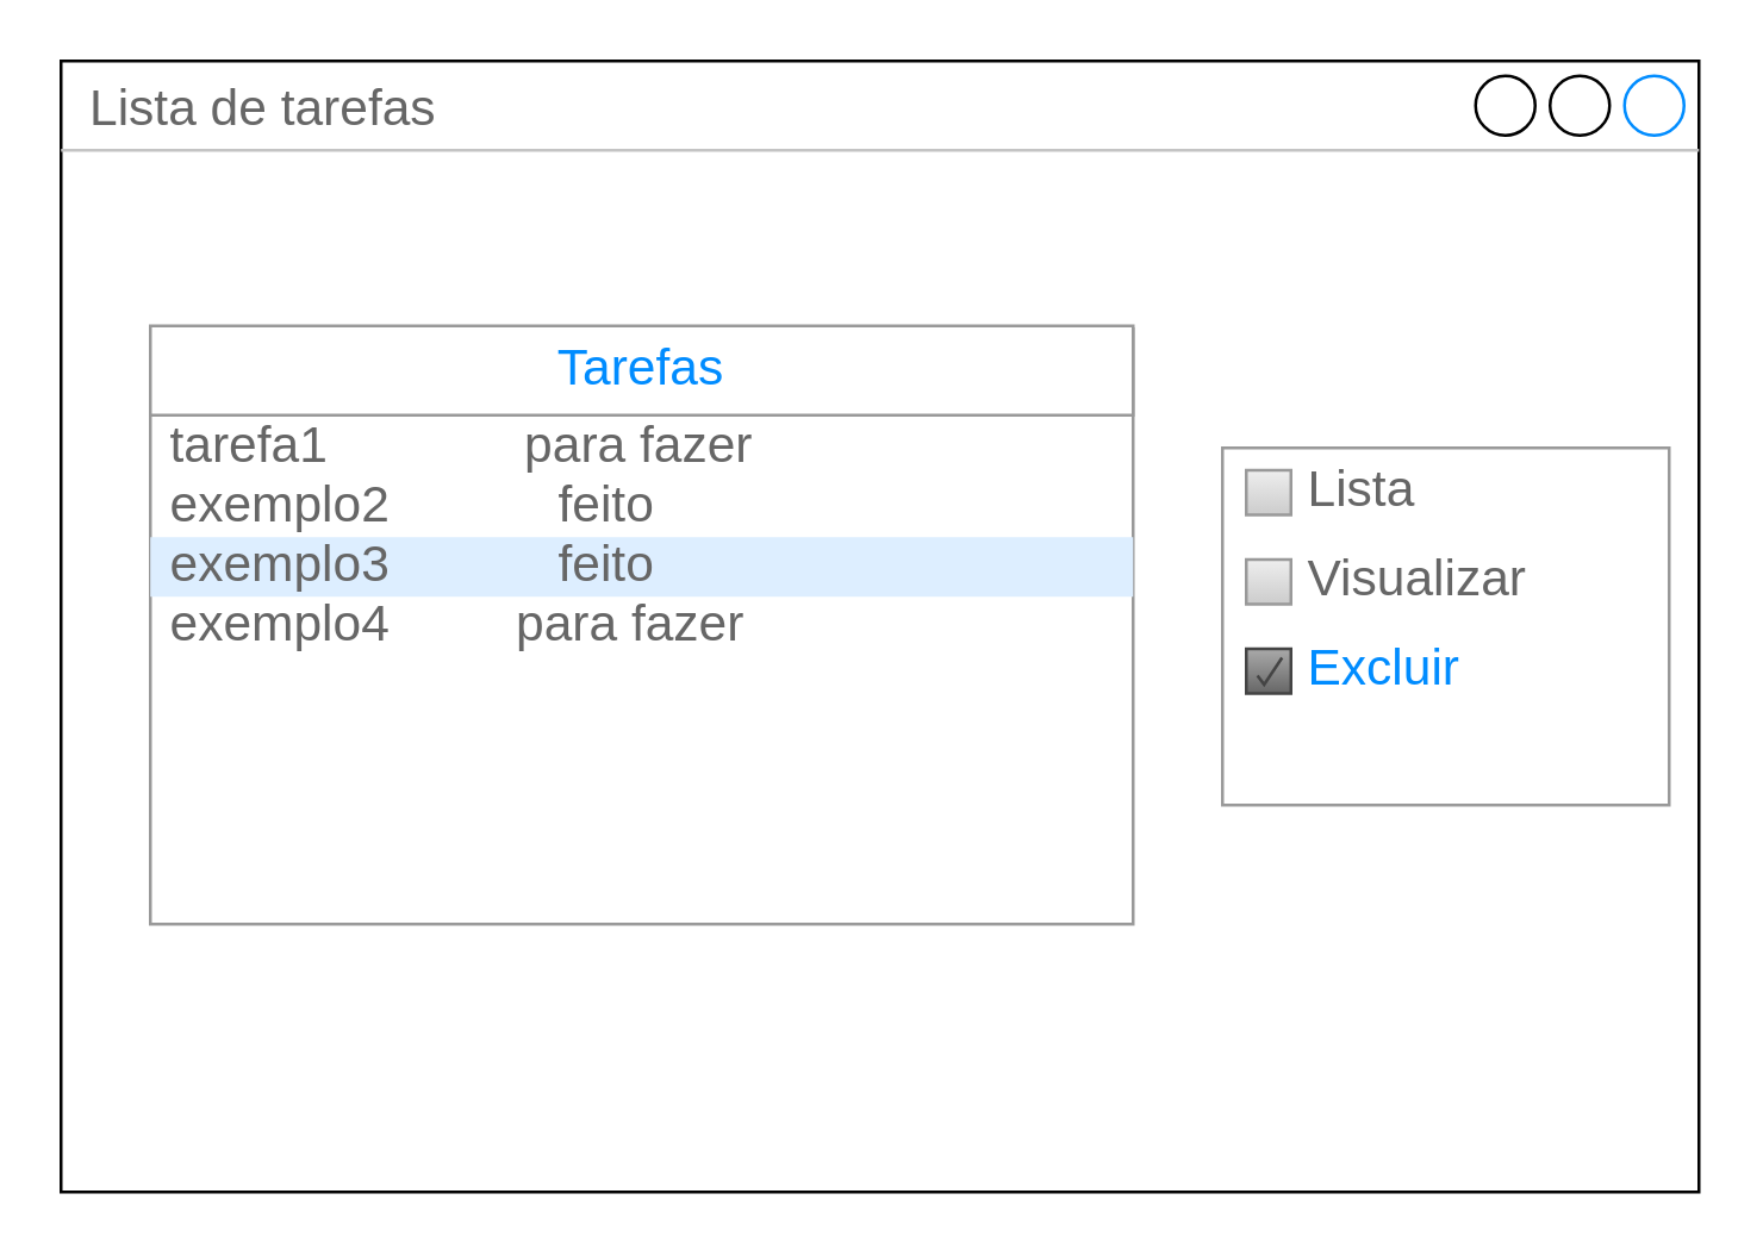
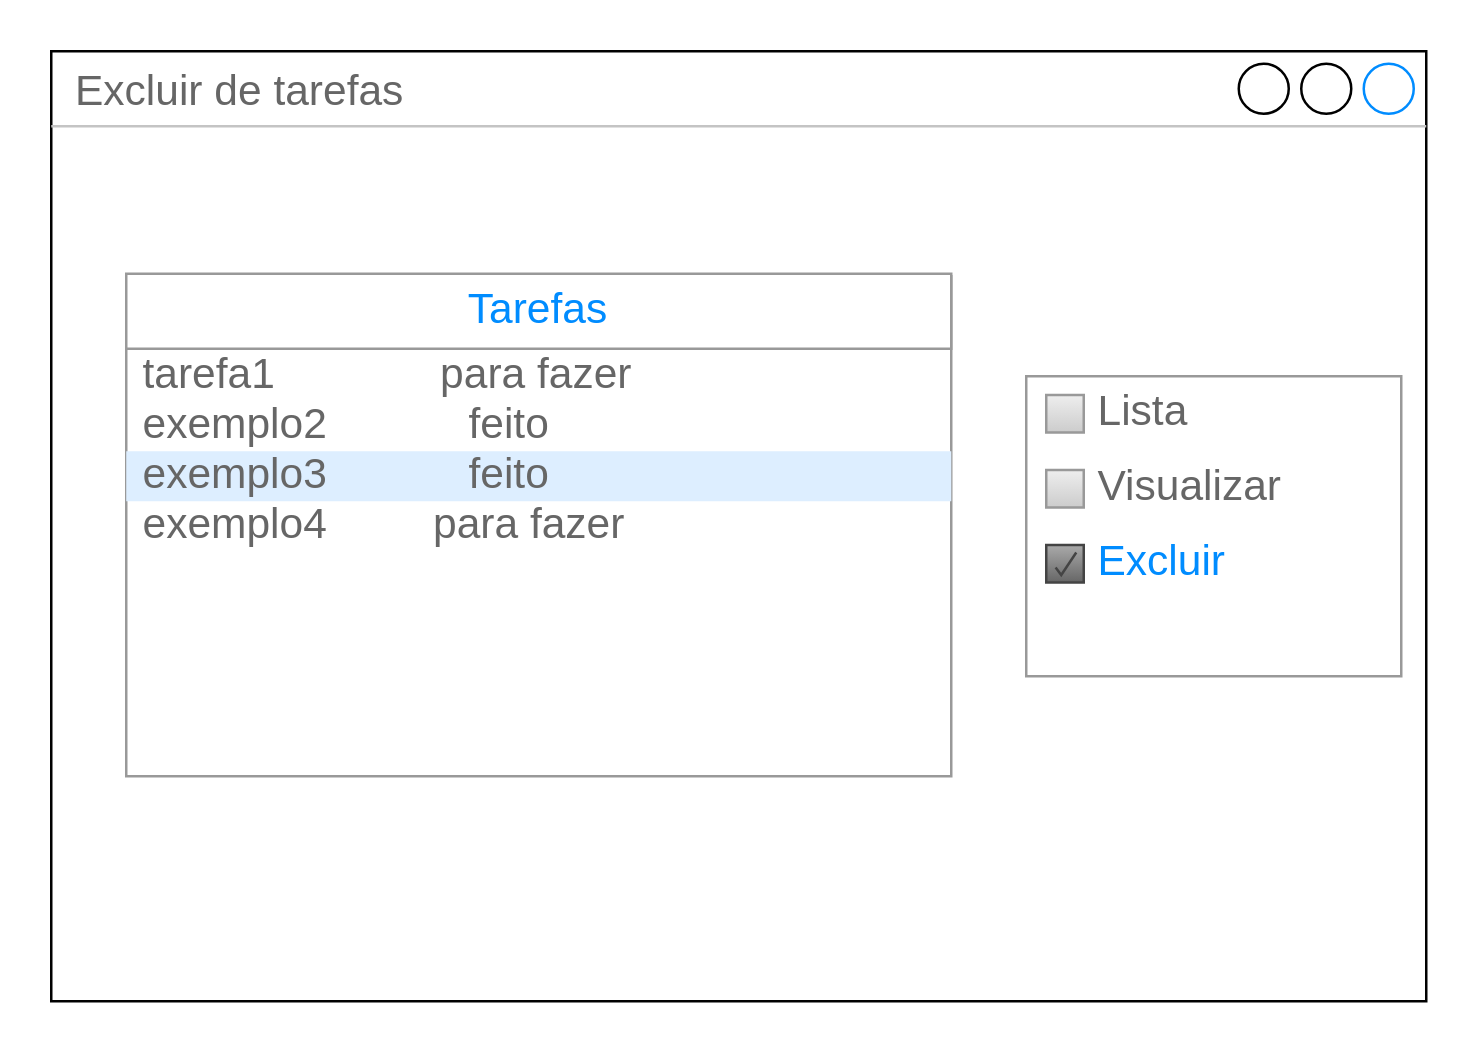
  <mxCell id="0" />
  <mxCell id="1" parent="0" />
- <mxCell id="2" value="Lista de tarefas" style="strokeWidth=1;shadow=0;dashed=0;align=center;html=1;shape=mxgraph.mockup.containers.window;align=left;verticalAlign=top;spacingLeft=8;strokeColor2=#008cff;strokeColor3=#c4c4c4;fontColor=#666666;mainText=;fontSize=17;labelBackgroundColor=none;whiteSpace=wrap;" vertex="1" parent="1"><mxGeometry x="20" y="20" width="550" height="380" as="geometry" /></mxCell>
+ <mxCell id="2" value="Excluir de tarefas" style="strokeWidth=1;shadow=0;dashed=0;align=center;html=1;shape=mxgraph.mockup.containers.window;align=left;verticalAlign=top;spacingLeft=8;strokeColor2=#008cff;strokeColor3=#c4c4c4;fontColor=#666666;mainText=;fontSize=17;labelBackgroundColor=none;whiteSpace=wrap;" vertex="1" parent="1"><mxGeometry x="20" y="20" width="550" height="380" as="geometry" /></mxCell>
  <mxCell id="3" value="" style="strokeWidth=1;shadow=0;dashed=0;align=center;html=1;shape=mxgraph.mockup.forms.rrect;rSize=0;strokeColor=#999999;fillColor=#ffffff;recursiveResize=0;" vertex="1" parent="1"><mxGeometry x="410" y="150" width="150" height="120" as="geometry" /></mxCell>
  <mxCell id="4" value="Lista" style="strokeWidth=1;shadow=0;dashed=0;align=center;html=1;shape=mxgraph.mockup.forms.rrect;rSize=0;fillColor=#eeeeee;strokeColor=#999999;gradientColor=#cccccc;align=left;spacingLeft=4;fontSize=17;fontColor=#666666;labelPosition=right;" vertex="1" parent="3"><mxGeometry x="8" y="7.5" width="15" height="15" as="geometry" /></mxCell>
  <mxCell id="5" value="Visualizar" style="strokeWidth=1;shadow=0;dashed=0;align=center;html=1;shape=mxgraph.mockup.forms.rrect;rSize=0;fillColor=#eeeeee;strokeColor=#999999;gradientColor=#cccccc;align=left;spacingLeft=4;fontSize=17;fontColor=#666666;labelPosition=right;" vertex="1" parent="3"><mxGeometry x="8" y="37.5" width="15" height="15" as="geometry" /></mxCell>
  <mxCell id="6" value="Excluir" style="strokeWidth=1;shadow=0;dashed=0;align=center;html=1;shape=mxgraph.mockup.forms.checkbox;rSize=0;resizable=0;fillColor=#aaaaaa;strokeColor=#444444;gradientColor=#666666;align=left;spacingLeft=4;fontSize=17;fontColor=#008cff;labelPosition=right;" vertex="1" parent="3"><mxGeometry x="8" y="67.5" width="15" height="15" as="geometry" /></mxCell>
  <mxCell id="7" value="" style="strokeWidth=1;shadow=0;dashed=0;align=center;html=1;shape=mxgraph.mockup.forms.rrect;rSize=0;strokeColor=#999999;fillColor=#ffffff;" vertex="1" parent="1"><mxGeometry x="50" y="110" width="330" height="200" as="geometry" /></mxCell>
  <mxCell id="8" value="Tarefas" style="strokeWidth=1;shadow=0;dashed=0;align=center;html=1;shape=mxgraph.mockup.forms.rrect;rSize=0;strokeColor=#999999;fontColor=#008cff;fontSize=17;fillColor=#ffffff;resizeWidth=1;whiteSpace=wrap;" vertex="1" parent="7"><mxGeometry width="330" height="30" relative="1" as="geometry"><mxPoint y="-1" as="offset" /></mxGeometry></mxCell>
  <mxCell id="9" value="tarefa1&amp;nbsp; &amp;nbsp; &amp;nbsp; &amp;nbsp; &amp;nbsp; &amp;nbsp; &amp;nbsp; para fazer" style="strokeWidth=1;shadow=0;dashed=0;align=center;html=1;shape=mxgraph.mockup.forms.anchor;fontSize=17;fontColor=#666666;align=left;spacingLeft=5;resizeWidth=1;whiteSpace=wrap;" vertex="1" parent="7"><mxGeometry width="330" height="20" relative="1" as="geometry"><mxPoint y="30" as="offset" /></mxGeometry></mxCell>
  <mxCell id="10" value="exemplo2&amp;nbsp; &amp;nbsp; &amp;nbsp; &amp;nbsp; &amp;nbsp; &amp;nbsp; feito" style="strokeWidth=1;shadow=0;dashed=0;align=center;html=1;shape=mxgraph.mockup.forms.anchor;fontSize=17;fontColor=#666666;align=left;spacingLeft=5;resizeWidth=1;whiteSpace=wrap;" vertex="1" parent="7"><mxGeometry width="330" height="20" relative="1" as="geometry"><mxPoint y="50" as="offset" /></mxGeometry></mxCell>
  <mxCell id="11" value="exemplo3&amp;nbsp; &amp;nbsp; &amp;nbsp; &amp;nbsp; &amp;nbsp; &amp;nbsp; feito" style="strokeWidth=1;shadow=0;dashed=0;align=center;html=1;shape=mxgraph.mockup.forms.rrect;rSize=0;fontSize=17;fontColor=#666666;align=left;spacingLeft=5;fillColor=#ddeeff;strokeColor=none;resizeWidth=1;whiteSpace=wrap;" vertex="1" parent="7"><mxGeometry width="330" height="20" relative="1" as="geometry"><mxPoint y="70" as="offset" /></mxGeometry></mxCell>
  <mxCell id="12" value="exemplo4&amp;nbsp; &amp;nbsp; &amp;nbsp; &amp;nbsp; &amp;nbsp;para fazer" style="strokeWidth=1;shadow=0;dashed=0;align=center;html=1;shape=mxgraph.mockup.forms.anchor;fontSize=17;fontColor=#666666;align=left;spacingLeft=5;resizeWidth=1;whiteSpace=wrap;" vertex="1" parent="7"><mxGeometry width="330" height="20" relative="1" as="geometry"><mxPoint y="90" as="offset" /></mxGeometry></mxCell>
